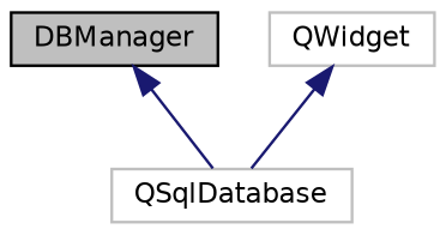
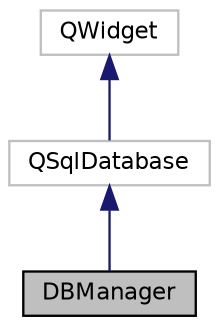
  digraph {
    node [color=grey75 fillcolor=white fontname=Helvetica fontsize=10 shape=record style=filled]
    edge [color=midnightblue dir=back fontname=Helvetica fontsize=10 labelfontname=Helvetica labelfontsize=10 style=solid]
    n1 [color=black fillcolor=grey75 fontcolor=black height=0.2 label=DBManager width=0.4]
    n2 [height=0.2 label=QWidget width=0.4]
    n3 [height=0.2 label=QSqlDatabase width=0.4]
    n2 -> n3
-   n1 -> n3
+   n3 -> n1
  }
